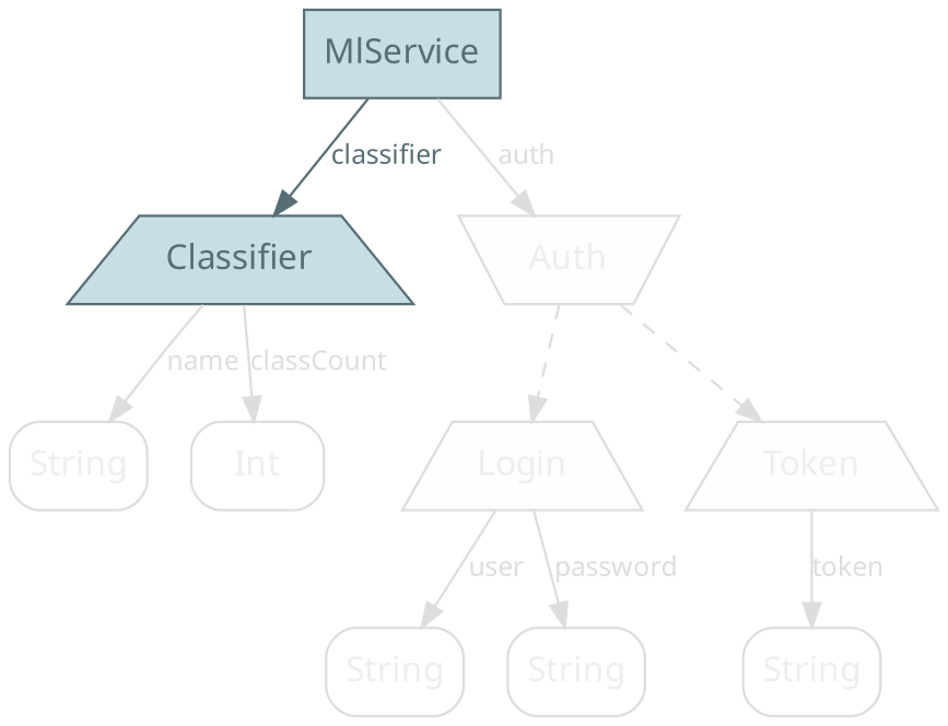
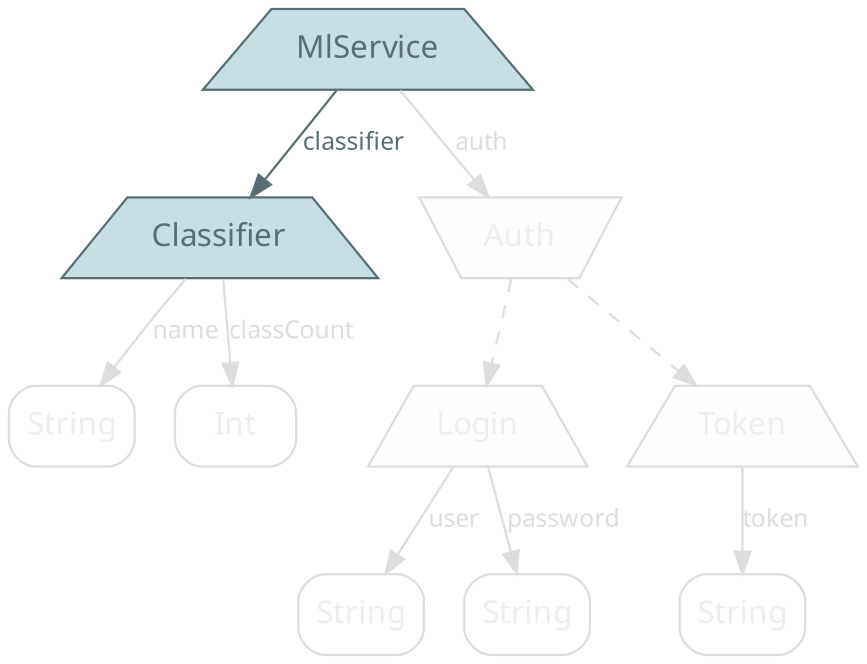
  digraph {
    fontname="Noto Sans"
    node [color="#dddddd" fillcolor="#ffffff" fontcolor="#eeeeee" fontname="Noto Sans" shape=box style=filled]
    edge [color="#dddddd" fontcolor="#dddddd" fontname="Noto Sans" fontsize=11]
-   n1 [color="#586E75" fillcolor="#C8DEE5" fontcolor="#586E75" label=MlService]
+   n1 [color="#586E75" fillcolor="#C8DEE5" fontcolor="#586E75" label=MlService shape=trapezium]
    n2 [color="#586E75" fillcolor="#C8DEE5" fontcolor="#586E75" label=Classifier shape=trapezium]
    n3 [fillcolor="#fefefe" label=Auth shape=invtrapezium]
    n4 [label=String style="rounded,filled"]
    n5 [label=Int style="rounded,filled"]
    n6 [fillcolor="#fefefe" label=Login shape=trapezium]
    n7 [label=String style="rounded,filled"]
    n8 [label=String style="rounded,filled"]
    n9 [fillcolor="#fefefe" label=Token shape=trapezium]
    n10 [label=String style="rounded,filled"]
    n1 -> n2 [color="#586E75" fontcolor="#586E75" label=classifier]
    n1 -> n3 [label=auth]
    n2 -> n4 [label=name]
    n2 -> n5 [label=classCount]
    n3 -> n6 [style=dashed]
    n3 -> n9 [style=dashed]
    n6 -> n7 [label=user]
    n6 -> n8 [label=password]
    n9 -> n10 [label=token]
  }
